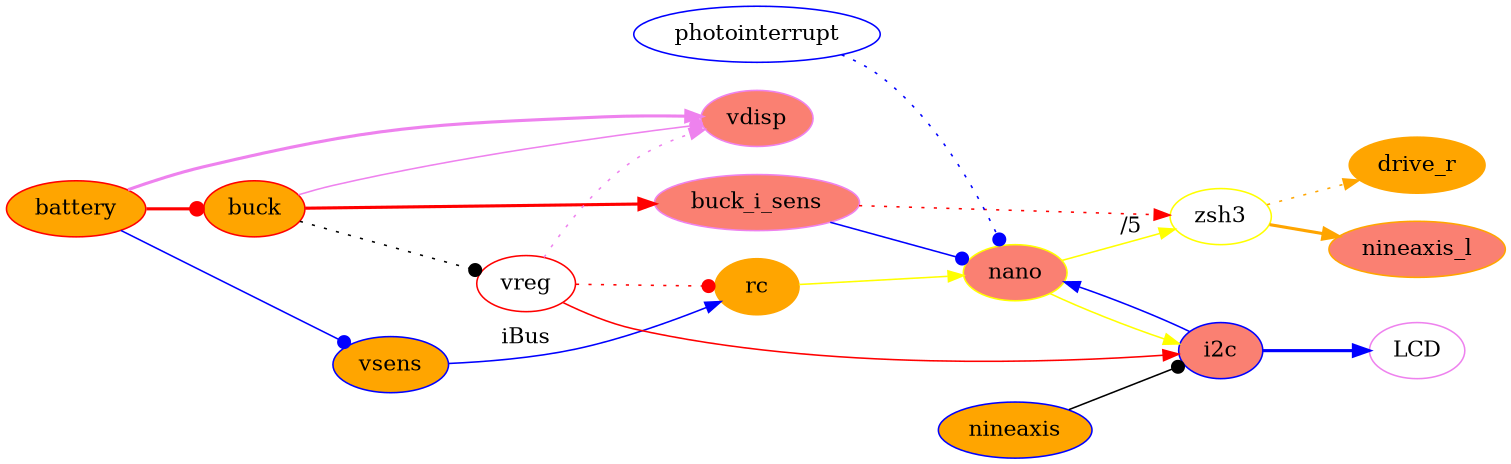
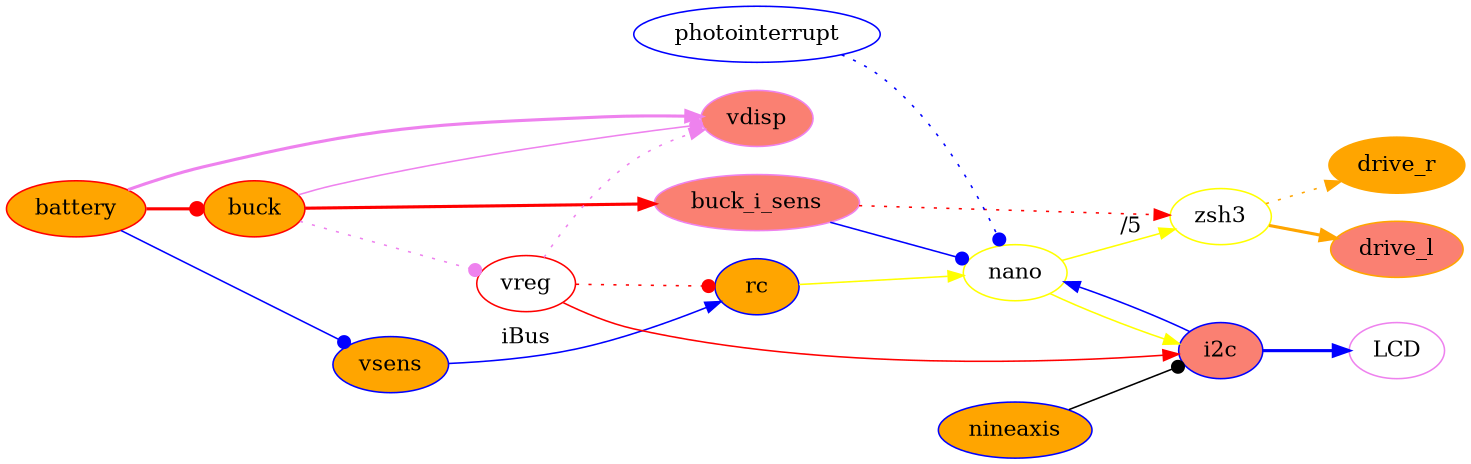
  strict digraph {
    rankdir=LR
    node [color=blue fillcolor=orange style=filled]
    edge [arrowhead=normal color=blue style=solid]
    battery [color=red]
    buck [color=red]
    vdisp [color=violet fillcolor=salmon]
    vsens
    buck_i_sens [color=violet fillcolor=salmon]
    vreg [color=red fillcolor=white]
-   rc [color=orange]
-   nano [color=yellow fillcolor=salmon]
+   rc
+   nano [color=yellow fillcolor=white]
    zsh3 [color=yellow fillcolor=white]
    i2c [fillcolor=salmon]
-   drive_l [color=orange fillcolor=salmon label=nineaxis_l]
+   drive_l [color=orange fillcolor=salmon]
    drive_r [color=orange]
    LCD [color=violet fillcolor=white]
    nineaxis
    photointerrupt [fillcolor=white]
    battery -> buck [arrowhead=dot color=red style=bold]
    battery -> vdisp [color=violet style=bold]
    battery -> vsens [arrowhead=dot]
    buck -> vdisp [arrowhead=dot color=violet]
    buck -> buck_i_sens [color=red style=bold]
-   buck -> vreg [arrowhead=dot style=dotted color=""]
+   buck -> vreg [arrowhead=dot style=dotted color=violet]
    vsens -> rc [label=iBus]
    buck_i_sens -> nano [arrowhead=dot]
    buck_i_sens -> zsh3 [color=red style=dotted]
    vreg -> vdisp [color=violet style=dotted]
    vreg -> rc [arrowhead=dot color=red style=dotted]
    vreg -> i2c [color=red]
    rc -> nano [color=yellow arrowhead="" style=""]
    nano -> zsh3 [color=yellow label="/5" arrowhead="" style=""]
    nano -> i2c [color=yellow arrowhead="" style=""]
    zsh3 -> drive_l [color=orange style=bold]
    zsh3 -> drive_r [color=orange style=dotted]
    i2c -> nano
    i2c -> LCD [style=bold]
    nineaxis -> i2c [arrowhead=dot color=""]
    photointerrupt -> nano [arrowhead=dot style=dotted]
  }
